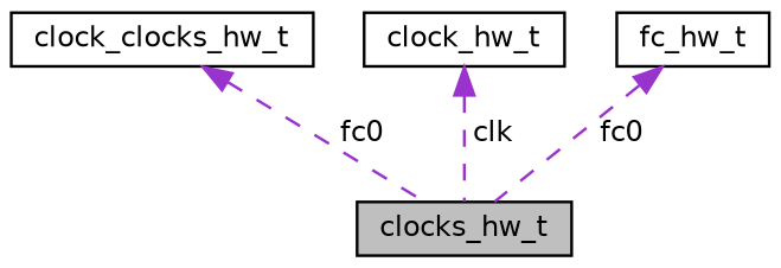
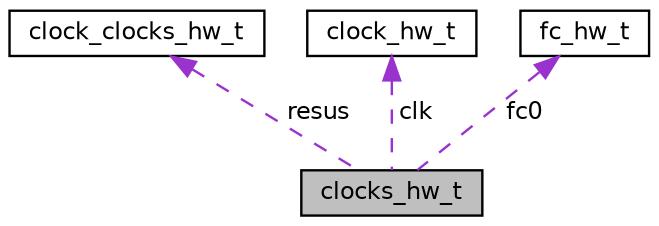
  digraph {
    node [color=black fillcolor=white fontname=Helvetica fontsize=10 shape=record style=filled]
    edge [color=darkorchid3 dir=back fontname=Helvetica fontsize=10 labelfontname=Helvetica labelfontsize=10 style=dashed]
    n1 [fillcolor=grey75 fontcolor=black height=0.2 label=clocks_hw_t width=0.4]
    n2 [height=0.2 label=clock_clocks_hw_t width=0.4]
    n3 [height=0.2 label=clock_hw_t width=0.4]
    n4 [height=0.2 label=fc_hw_t width=0.4]
-   n2 -> n1 [label=" fc0"]
+   n2 -> n1 [label=" resus"]
    n3 -> n1 [label=" clk"]
    n4 -> n1 [label=" fc0"]
  }
